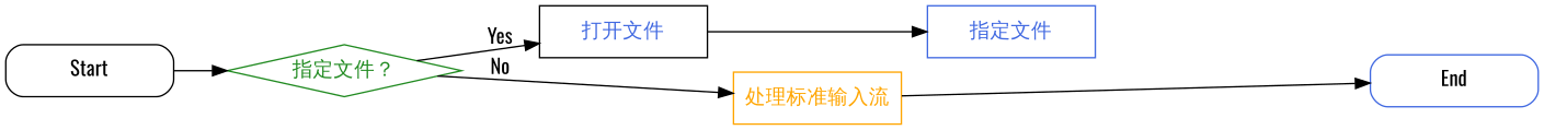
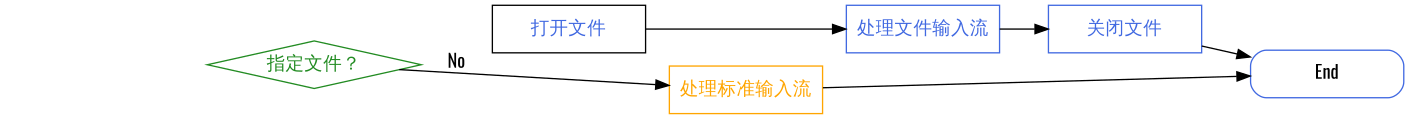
  digraph {
    fontname=Oswald
    rankdir=LR
    node [fontname=Oswald shape=rect color=royalblue fontcolor=royalblue]
    edge [fontname=Oswald]
-   Start [shape=box style=rounded width=1.618 color="" fontcolor=""]
    n2 [color=forestgreen fontcolor=forestgreen label="指定文件？" shape=diamond width=1.618]
    n3 [color=black label="打开文件" width=1.618]
    n4 [color=orange fontcolor=orange label="处理标准输入流" width=1.618]
    End [shape=box style=rounded width=1.618 fontcolor=""]
-   n6 [label="指定文件" width=1.618]
-   Start -> n2
-   n2 -> n3 [label=Yes]
+   n6 [label="处理文件输入流" width=1.618]
+   n7 [label="关闭文件" width=1.618]
    n2 -> n4 [label=No]
    n3 -> n6
    n4 -> End
+   n6 -> n7
+   n7 -> End
  }
